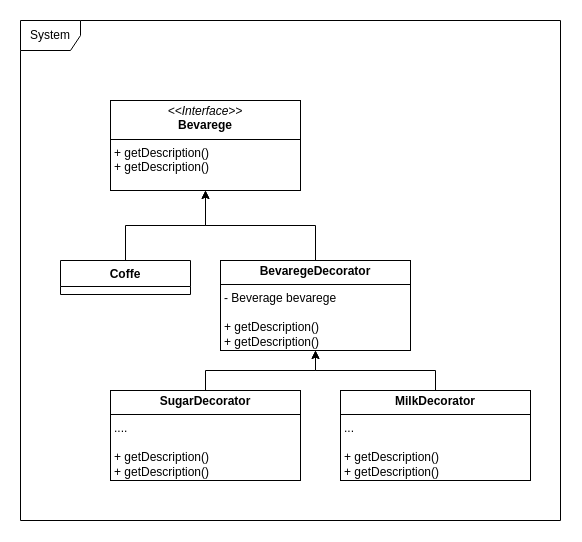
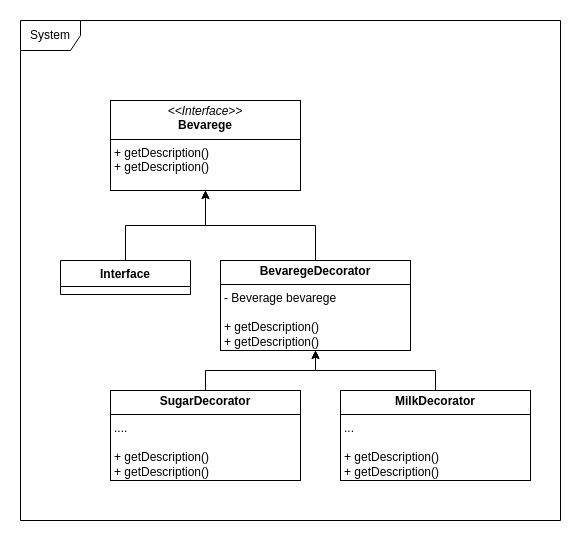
  <mxCell id="0" />
  <mxCell id="1" parent="0" />
  <mxCell id="2" value="System" style="shape=umlFrame;whiteSpace=wrap;html=1;pointerEvents=0;" parent="1" vertex="1"><mxGeometry x="20" y="20" width="540" height="500" as="geometry" /></mxCell>
  <mxCell id="3" value="&lt;p style=&quot;margin:0px;margin-top:4px;text-align:center;&quot;&gt;&lt;i&gt;&amp;lt;&amp;lt;Interface&amp;gt;&amp;gt;&lt;/i&gt;&lt;br&gt;&lt;b&gt;Bevarege&lt;/b&gt;&lt;/p&gt;&lt;hr size=&quot;1&quot; style=&quot;border-style:solid;&quot;&gt;&lt;p style=&quot;margin:0px;margin-left:4px;&quot;&gt;&lt;/p&gt;&lt;p style=&quot;margin:0px;margin-left:4px;&quot;&gt;+ getDescription()&lt;/p&gt;&lt;p style=&quot;margin:0px;margin-left:4px;&quot;&gt;+ getDescription()&lt;/p&gt;" style="verticalAlign=top;align=left;overflow=fill;html=1;whiteSpace=wrap;" parent="1" vertex="1"><mxGeometry x="110" y="100" width="190" height="90" as="geometry" /></mxCell>
  <mxCell id="4" style="edgeStyle=orthogonalEdgeStyle;rounded=0;orthogonalLoop=1;jettySize=auto;html=1;entryX=0.5;entryY=1;entryDx=0;entryDy=0;" parent="1" source="5" target="3" edge="1"><mxGeometry relative="1" as="geometry" /></mxCell>
- <mxCell id="5" value="Coffe" style="swimlane;fontStyle=1;align=center;verticalAlign=top;childLayout=stackLayout;horizontal=1;startSize=26;horizontalStack=0;resizeParent=1;resizeParentMax=0;resizeLast=0;collapsible=1;marginBottom=0;whiteSpace=wrap;html=1;" parent="1" vertex="1"><mxGeometry x="60" y="260" width="130" height="34" as="geometry" /></mxCell>
+ <mxCell id="5" value="Interface" style="swimlane;fontStyle=1;align=center;verticalAlign=top;childLayout=stackLayout;horizontal=1;startSize=26;horizontalStack=0;resizeParent=1;resizeParentMax=0;resizeLast=0;collapsible=1;marginBottom=0;whiteSpace=wrap;html=1;" parent="1" vertex="1"><mxGeometry x="60" y="260" width="130" height="34" as="geometry" /></mxCell>
  <mxCell id="6" style="edgeStyle=orthogonalEdgeStyle;rounded=0;orthogonalLoop=1;jettySize=auto;html=1;entryX=0.5;entryY=1;entryDx=0;entryDy=0;exitX=0.5;exitY=0;exitDx=0;exitDy=0;" parent="1" source="8" target="3" edge="1"><mxGeometry relative="1" as="geometry"><mxPoint x="285" y="260" as="sourcePoint" /></mxGeometry></mxCell>
  <mxCell id="7" style="edgeStyle=orthogonalEdgeStyle;rounded=0;orthogonalLoop=1;jettySize=auto;html=1;exitX=0.5;exitY=1;exitDx=0;exitDy=0;" edge="1" parent="1" source="3" target="3"><mxGeometry relative="1" as="geometry" /></mxCell>
  <mxCell id="8" value="&lt;p style=&quot;margin:0px;margin-top:4px;text-align:center;&quot;&gt;&lt;b&gt;BevaregeDecorator&lt;/b&gt;&lt;/p&gt;&lt;hr size=&quot;1&quot; style=&quot;border-style:solid;&quot;&gt;&lt;p style=&quot;margin:0px;margin-left:4px;&quot;&gt;&lt;/p&gt;&lt;p style=&quot;margin: 0px 0px 0px 4px;&quot;&gt;- Beverage bevarege&lt;/p&gt;&lt;div&gt;&lt;br&gt;&lt;/div&gt;&lt;p style=&quot;margin:0px;margin-left:4px;&quot;&gt;+ getDescription()&lt;/p&gt;&lt;p style=&quot;margin:0px;margin-left:4px;&quot;&gt;+ getDescription()&lt;/p&gt;" style="verticalAlign=top;align=left;overflow=fill;html=1;whiteSpace=wrap;" vertex="1" parent="1"><mxGeometry x="220" y="260" width="190" height="90" as="geometry" /></mxCell>
  <mxCell id="9" style="edgeStyle=orthogonalEdgeStyle;rounded=0;orthogonalLoop=1;jettySize=auto;html=1;entryX=0.5;entryY=1;entryDx=0;entryDy=0;" edge="1" parent="1" source="10" target="8"><mxGeometry relative="1" as="geometry" /></mxCell>
  <mxCell id="10" value="&lt;p style=&quot;margin:0px;margin-top:4px;text-align:center;&quot;&gt;&lt;b&gt;SugarDecorator&lt;/b&gt;&lt;/p&gt;&lt;hr size=&quot;1&quot; style=&quot;border-style:solid;&quot;&gt;&lt;p style=&quot;margin:0px;margin-left:4px;&quot;&gt;&lt;/p&gt;&lt;p style=&quot;margin: 0px 0px 0px 4px;&quot;&gt;....&lt;/p&gt;&lt;p style=&quot;margin: 0px 0px 0px 4px;&quot;&gt;&lt;br&gt;&lt;/p&gt;&lt;p style=&quot;margin:0px;margin-left:4px;&quot;&gt;+ getDescription()&lt;/p&gt;&lt;p style=&quot;margin:0px;margin-left:4px;&quot;&gt;+ getDescription()&lt;/p&gt;" style="verticalAlign=top;align=left;overflow=fill;html=1;whiteSpace=wrap;" vertex="1" parent="1"><mxGeometry x="110" y="390" width="190" height="90" as="geometry" /></mxCell>
  <mxCell id="11" style="edgeStyle=orthogonalEdgeStyle;rounded=0;orthogonalLoop=1;jettySize=auto;html=1;entryX=0.5;entryY=1;entryDx=0;entryDy=0;" edge="1" parent="1" source="12" target="8"><mxGeometry relative="1" as="geometry" /></mxCell>
  <mxCell id="12" value="&lt;p style=&quot;margin:0px;margin-top:4px;text-align:center;&quot;&gt;&lt;b&gt;MilkDecorator&lt;/b&gt;&lt;/p&gt;&lt;hr size=&quot;1&quot; style=&quot;border-style:solid;&quot;&gt;&lt;p style=&quot;margin:0px;margin-left:4px;&quot;&gt;&lt;/p&gt;&lt;p style=&quot;margin: 0px 0px 0px 4px;&quot;&gt;...&lt;/p&gt;&lt;p style=&quot;margin: 0px 0px 0px 4px;&quot;&gt;&lt;br&gt;&lt;/p&gt;&lt;p style=&quot;margin:0px;margin-left:4px;&quot;&gt;+ getDescription()&lt;/p&gt;&lt;p style=&quot;margin:0px;margin-left:4px;&quot;&gt;+ getDescription()&lt;/p&gt;" style="verticalAlign=top;align=left;overflow=fill;html=1;whiteSpace=wrap;" vertex="1" parent="1"><mxGeometry x="340" y="390" width="190" height="90" as="geometry" /></mxCell>
